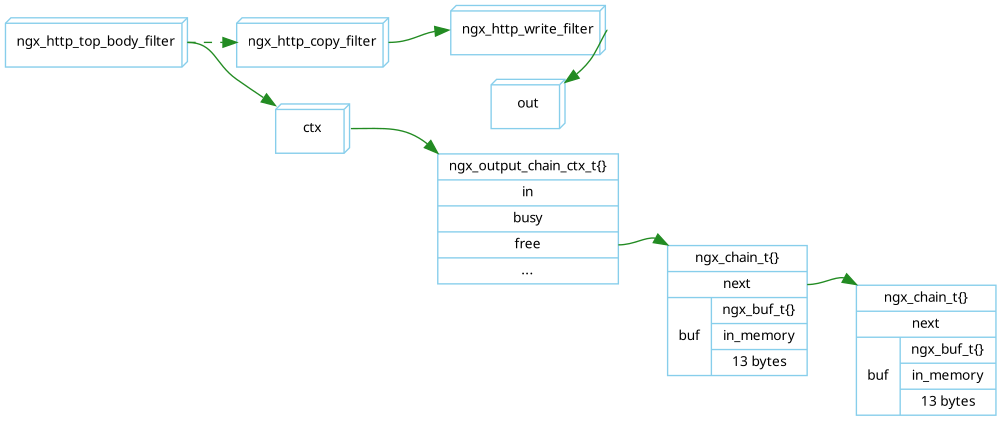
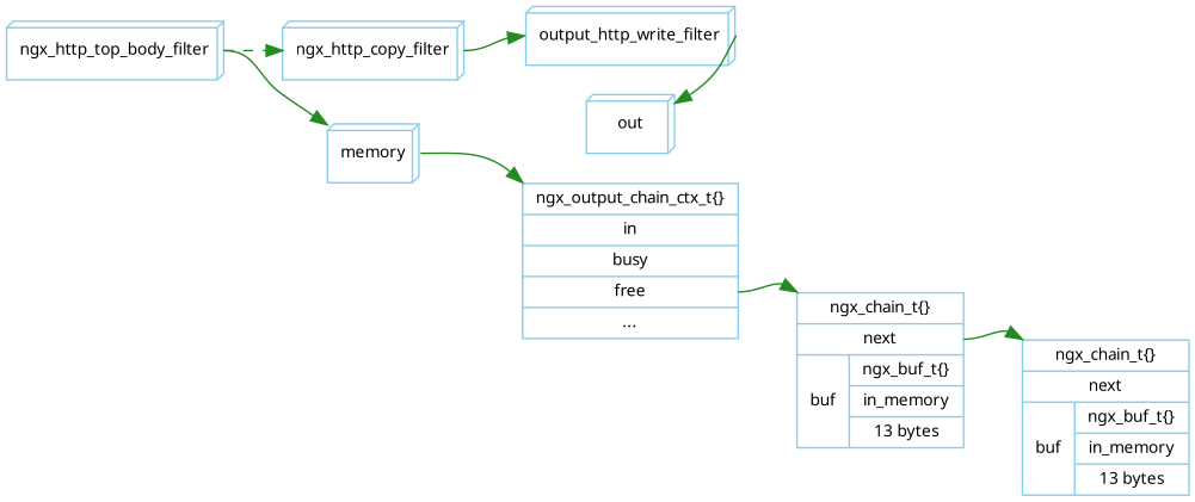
  digraph {
    rankdir=LR
    node [color=skyblue fontname=Verdana fontsize=10 shape=box3d]
    edge [color=forestgreen fontname=Verdana fontsize=10 headport="head:nw" tailport=e]
-   ngx_http_write_filter
+   ngx_http_write_filter [label=output_http_write_filter]
    out
    ngx_http_copy_filter
-   ctx
+   ctx [label=memory]
    n5 [label="<head>ngx_output_chain_ctx_t\{\}|<in>in |<busy>busy |<free>free|..." shape=record]
    ngx_http_top_body_filter
    n7 [label="<head>ngx_chain_t\{\}|<next>next|{buf|{ngx_buf_t\{\}|in_memory|13 bytes}}" shape=record]
    n8 [label="<head>ngx_chain_t\{\}|<next>next|{buf|{ngx_buf_t\{\}|in_memory|13 bytes}}" shape=record]
    subgraph sub_1 {
      rank=same
      ngx_http_write_filter
      out
    }
    subgraph sub_2 {
      rank=same
      ngx_http_copy_filter
      ctx
    }
    ngx_http_write_filter -> out
    ngx_http_copy_filter -> ngx_http_write_filter [headport=w style=solid]
    ctx -> n5
    n5 -> n7 [tailport=free]
    ngx_http_top_body_filter -> ngx_http_copy_filter [headport=w style=dashed weight=3]
    ngx_http_top_body_filter -> ctx
    n7 -> n8 [tailport=next]
  }
